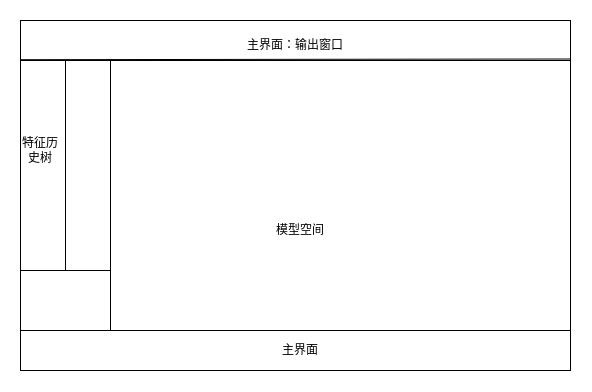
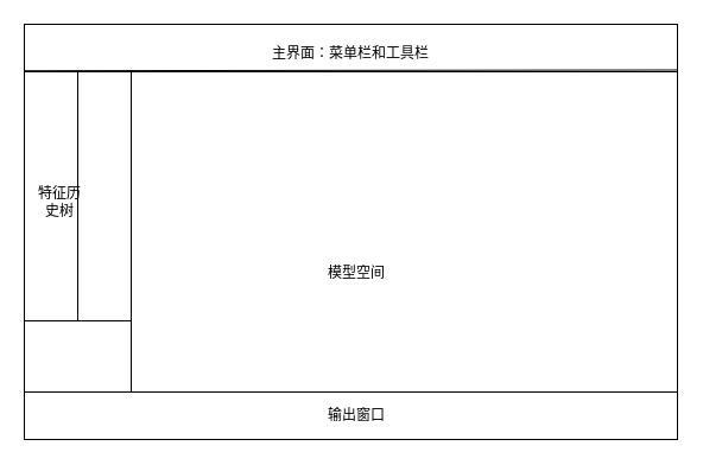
  <mxCell id="0" />
  <mxCell id="1" parent="0" />
  <mxCell id="2" value="" style="rounded=0;whiteSpace=wrap;html=1;" parent="1" vertex="1"><mxGeometry x="20" y="20" width="550" height="350" as="geometry" /></mxCell>
  <mxCell id="3" value="" style="endArrow=none;html=1;rounded=0;exitX=-0.001;exitY=0.112;exitDx=0;exitDy=0;exitPerimeter=0;entryX=1.001;entryY=0.11;entryDx=0;entryDy=0;entryPerimeter=0;" parent="1" source="2" target="2" edge="1"><mxGeometry width="50" height="50" relative="1" as="geometry"><mxPoint x="280" y="130" as="sourcePoint" /><mxPoint x="330" y="80" as="targetPoint" /></mxGeometry></mxCell>
- <mxCell id="4" value="主界面：输出窗口" style="text;html=1;strokeColor=none;fillColor=none;align=center;verticalAlign=middle;whiteSpace=wrap;rounded=0;" parent="1" vertex="1"><mxGeometry x="225" y="30" width="140" height="30" as="geometry" /></mxCell>
+ <mxCell id="4" value="主界面：菜单栏和工具栏" style="text;html=1;strokeColor=none;fillColor=none;align=center;verticalAlign=middle;whiteSpace=wrap;rounded=0;" parent="1" vertex="1"><mxGeometry x="225" y="30" width="140" height="30" as="geometry" /></mxCell>
  <mxCell id="5" value="" style="rounded=0;whiteSpace=wrap;html=1;" parent="1" vertex="1"><mxGeometry x="20" y="60" width="90" height="210" as="geometry" /></mxCell>
  <mxCell id="6" value="" style="endArrow=none;html=1;rounded=0;exitX=0.5;exitY=1;exitDx=0;exitDy=0;entryX=0.5;entryY=0;entryDx=0;entryDy=0;" parent="1" source="5" target="5" edge="1"><mxGeometry width="50" height="50" relative="1" as="geometry"><mxPoint x="50" y="250" as="sourcePoint" /><mxPoint x="100" y="200" as="targetPoint" /></mxGeometry></mxCell>
- <mxCell id="7" value="特征历史树" style="text;html=1;strokeColor=none;fillColor=none;align=center;verticalAlign=middle;whiteSpace=wrap;rounded=0;" parent="1" vertex="1"><mxGeometry x="20" y="100" width="40" height="100" as="geometry" /></mxCell>
+ <mxCell id="7" value="特征历史树" style="text;html=1;strokeColor=none;fillColor=none;align=center;verticalAlign=middle;whiteSpace=wrap;rounded=0;" parent="1" vertex="1"><mxGeometry x="30" y="120" width="40" height="100" as="geometry" /></mxCell>
  <mxCell id="8" value="" style="rounded=0;whiteSpace=wrap;html=1;" parent="1" vertex="1"><mxGeometry x="20" y="270" width="90" height="60" as="geometry" /></mxCell>
  <mxCell id="9" value="" style="rounded=0;whiteSpace=wrap;html=1;" parent="1" vertex="1"><mxGeometry x="110" y="60" width="460" height="270" as="geometry" /></mxCell>
  <mxCell id="10" value="模型空间" style="text;html=1;strokeColor=none;fillColor=none;align=center;verticalAlign=middle;whiteSpace=wrap;rounded=0;" parent="1" vertex="1"><mxGeometry x="270" y="215" width="60" height="30" as="geometry" /></mxCell>
  <mxCell id="11" value="" style="rounded=0;whiteSpace=wrap;html=1;" parent="1" vertex="1"><mxGeometry x="20" y="330" width="550" height="40" as="geometry" /></mxCell>
- <mxCell id="12" value="主界面" style="text;html=1;strokeColor=none;fillColor=none;align=center;verticalAlign=middle;whiteSpace=wrap;rounded=0;" parent="1" vertex="1"><mxGeometry x="270" y="335" width="60" height="30" as="geometry" /></mxCell>
+ <mxCell id="12" value="输出窗口" style="text;html=1;strokeColor=none;fillColor=none;align=center;verticalAlign=middle;whiteSpace=wrap;rounded=0;" parent="1" vertex="1"><mxGeometry x="270" y="335" width="60" height="30" as="geometry" /></mxCell>
